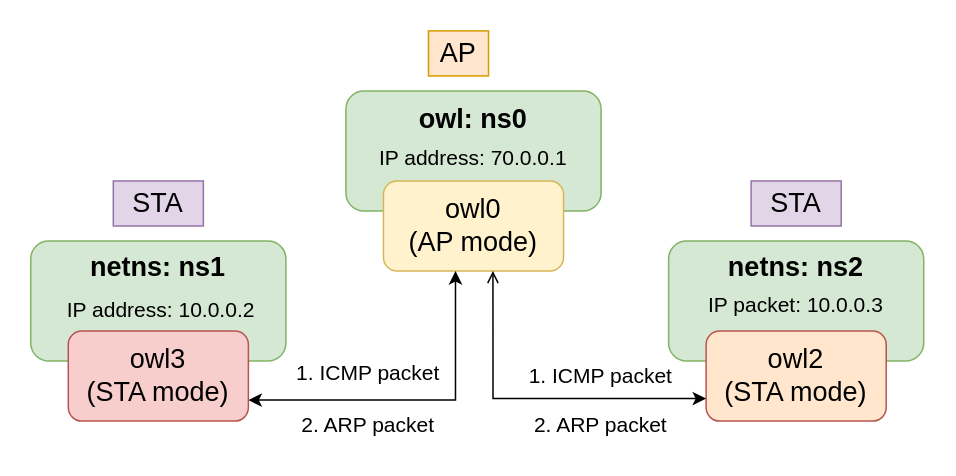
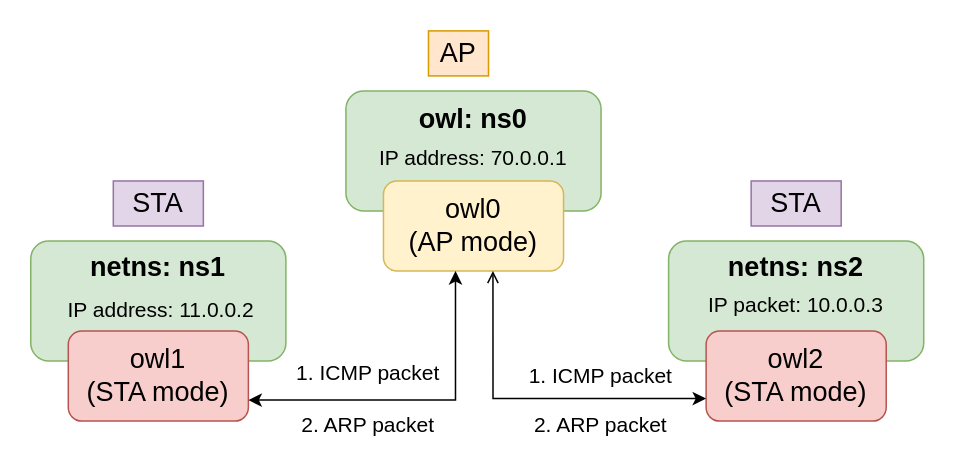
  <mxCell id="0" />
  <mxCell id="1" parent="0" />
  <mxCell id="2" value="" style="rounded=1;whiteSpace=wrap;html=1;fillColor=#d5e8d4;strokeColor=#82b366;" vertex="1" parent="1"><mxGeometry x="230" y="60" width="170" height="80" as="geometry" /></mxCell>
  <mxCell id="3" value="owl: ns0" style="text;html=1;strokeColor=none;fillColor=none;align=center;verticalAlign=middle;whiteSpace=wrap;rounded=0;fontSize=18;fontStyle=1" vertex="1" parent="1"><mxGeometry x="260" y="64" width="110" height="30" as="geometry" /></mxCell>
  <mxCell id="4" value="AP" style="text;html=1;strokeColor=#d79b00;fillColor=#ffe6cc;align=center;verticalAlign=middle;whiteSpace=wrap;rounded=0;fontSize=18;" vertex="1" parent="1"><mxGeometry x="285" y="20" width="40" height="30" as="geometry" /></mxCell>
  <mxCell id="5" value="owl0&lt;br&gt;(AP mode)" style="rounded=1;whiteSpace=wrap;html=1;fontSize=18;fillColor=#fff2cc;strokeColor=#d6b656;" vertex="1" parent="1"><mxGeometry x="255" y="120" width="120" height="60" as="geometry" /></mxCell>
  <mxCell id="6" value="" style="rounded=1;whiteSpace=wrap;html=1;fillColor=#d5e8d4;strokeColor=#82b366;" vertex="1" parent="1"><mxGeometry x="20" y="160" width="170" height="80" as="geometry" /></mxCell>
  <mxCell id="7" value="netns: ns1" style="text;html=1;strokeColor=none;fillColor=none;align=center;verticalAlign=middle;whiteSpace=wrap;rounded=0;fontSize=18;fontStyle=1" vertex="1" parent="1"><mxGeometry x="50" y="163" width="110" height="30" as="geometry" /></mxCell>
  <mxCell id="8" value="STA" style="text;html=1;strokeColor=#9673a6;fillColor=#e1d5e7;align=center;verticalAlign=middle;whiteSpace=wrap;rounded=0;fontSize=18;" vertex="1" parent="1"><mxGeometry x="75" y="120" width="60" height="30" as="geometry" /></mxCell>
- <mxCell id="9" value="owl3&lt;br&gt;(STA mode)" style="rounded=1;whiteSpace=wrap;html=1;fontSize=18;fillColor=#f8cecc;strokeColor=#b85450;" vertex="1" parent="1"><mxGeometry x="45" y="220" width="120" height="60" as="geometry" /></mxCell>
+ <mxCell id="9" value="owl1&lt;br&gt;(STA mode)" style="rounded=1;whiteSpace=wrap;html=1;fontSize=18;fillColor=#f8cecc;strokeColor=#b85450;" vertex="1" parent="1"><mxGeometry x="45" y="220" width="120" height="60" as="geometry" /></mxCell>
  <mxCell id="10" value="" style="rounded=1;whiteSpace=wrap;html=1;fillColor=#d5e8d4;strokeColor=#82b366;" vertex="1" parent="1"><mxGeometry x="445" y="160" width="170" height="80" as="geometry" /></mxCell>
  <mxCell id="11" value="netns: ns2" style="text;html=1;strokeColor=none;fillColor=none;align=center;verticalAlign=middle;whiteSpace=wrap;rounded=0;fontSize=18;fontStyle=1" vertex="1" parent="1"><mxGeometry x="475" y="163" width="110" height="30" as="geometry" /></mxCell>
  <mxCell id="12" value="STA" style="text;html=1;strokeColor=#9673a6;fillColor=#e1d5e7;align=center;verticalAlign=middle;whiteSpace=wrap;rounded=0;fontSize=18;" vertex="1" parent="1"><mxGeometry x="500" y="120" width="60" height="30" as="geometry" /></mxCell>
- <mxCell id="13" value="owl2&lt;br&gt;(STA mode)" style="rounded=1;whiteSpace=wrap;html=1;fontSize=18;fillColor=#ffe6cc;strokeColor=#b85450;" vertex="1" parent="1"><mxGeometry x="470" y="220" width="120" height="60" as="geometry" /></mxCell>
+ <mxCell id="13" value="owl2&lt;br&gt;(STA mode)" style="rounded=1;whiteSpace=wrap;html=1;fontSize=18;fillColor=#f8cecc;strokeColor=#b85450;" vertex="1" parent="1"><mxGeometry x="470" y="220" width="120" height="60" as="geometry" /></mxCell>
  <mxCell id="14" value="" style="endArrow=classic;startArrow=classic;html=1;rounded=0;fontSize=18;exitX=1;exitY=0.867;exitDx=0;exitDy=0;exitPerimeter=0;" edge="1" parent="1"><mxGeometry width="50" height="50" relative="1" as="geometry"><mxPoint x="165" y="266.02" as="sourcePoint" /><mxPoint x="303" y="180" as="targetPoint" /><Array as="points"><mxPoint x="303" y="266" /></Array></mxGeometry></mxCell>
  <mxCell id="15" value="" style="endArrow=open;startArrow=classic;html=1;rounded=0;fontSize=18;entryX=0.608;entryY=1;entryDx=0;entryDy=0;entryPerimeter=0;exitX=0;exitY=0.75;exitDx=0;exitDy=0;" edge="1" parent="1" source="13" target="5"><mxGeometry width="50" height="50" relative="1" as="geometry"><mxPoint x="380" y="350" as="sourcePoint" /><mxPoint x="430" y="300" as="targetPoint" /><Array as="points"><mxPoint x="328" y="265" /></Array></mxGeometry></mxCell>
  <mxCell id="16" value="1. ICMP packet" style="text;html=1;strokeColor=none;fillColor=none;align=center;verticalAlign=middle;whiteSpace=wrap;rounded=0;fontSize=14;" vertex="1" parent="1"><mxGeometry x="190" y="235" width="110" height="25" as="geometry" /></mxCell>
  <mxCell id="17" value="1. ICMP packet" style="text;html=1;strokeColor=none;fillColor=none;align=center;verticalAlign=middle;whiteSpace=wrap;rounded=0;fontSize=14;" vertex="1" parent="1"><mxGeometry x="345" y="237.5" width="110" height="25" as="geometry" /></mxCell>
  <mxCell id="18" value="2. ARP packet" style="text;html=1;strokeColor=none;fillColor=none;align=center;verticalAlign=middle;whiteSpace=wrap;rounded=0;fontSize=14;" vertex="1" parent="1"><mxGeometry x="190" y="270" width="110" height="25" as="geometry" /></mxCell>
  <mxCell id="19" value="2. ARP packet" style="text;html=1;strokeColor=none;fillColor=none;align=center;verticalAlign=middle;whiteSpace=wrap;rounded=0;fontSize=14;" vertex="1" parent="1"><mxGeometry x="345" y="270" width="110" height="25" as="geometry" /></mxCell>
- <mxCell id="20" value="IP address: 10.0.0.2" style="text;html=1;strokeColor=none;fillColor=none;align=center;verticalAlign=middle;whiteSpace=wrap;rounded=0;fontSize=14;" vertex="1" parent="1"><mxGeometry x="32" y="191" width="150" height="30" as="geometry" /></mxCell>
+ <mxCell id="20" value="IP address: 11.0.0.2" style="text;html=1;strokeColor=none;fillColor=none;align=center;verticalAlign=middle;whiteSpace=wrap;rounded=0;fontSize=14;" vertex="1" parent="1"><mxGeometry x="32" y="191" width="150" height="30" as="geometry" /></mxCell>
  <mxCell id="21" value="IP address: 70.0.0.1" style="text;html=1;strokeColor=none;fillColor=none;align=center;verticalAlign=middle;whiteSpace=wrap;rounded=0;fontSize=14;" vertex="1" parent="1"><mxGeometry x="240" y="90" width="150" height="30" as="geometry" /></mxCell>
  <mxCell id="22" value="IP packet: 10.0.0.3" style="text;html=1;strokeColor=none;fillColor=none;align=center;verticalAlign=middle;whiteSpace=wrap;rounded=0;fontSize=14;" vertex="1" parent="1"><mxGeometry x="455" y="188" width="150" height="30" as="geometry" /></mxCell>
